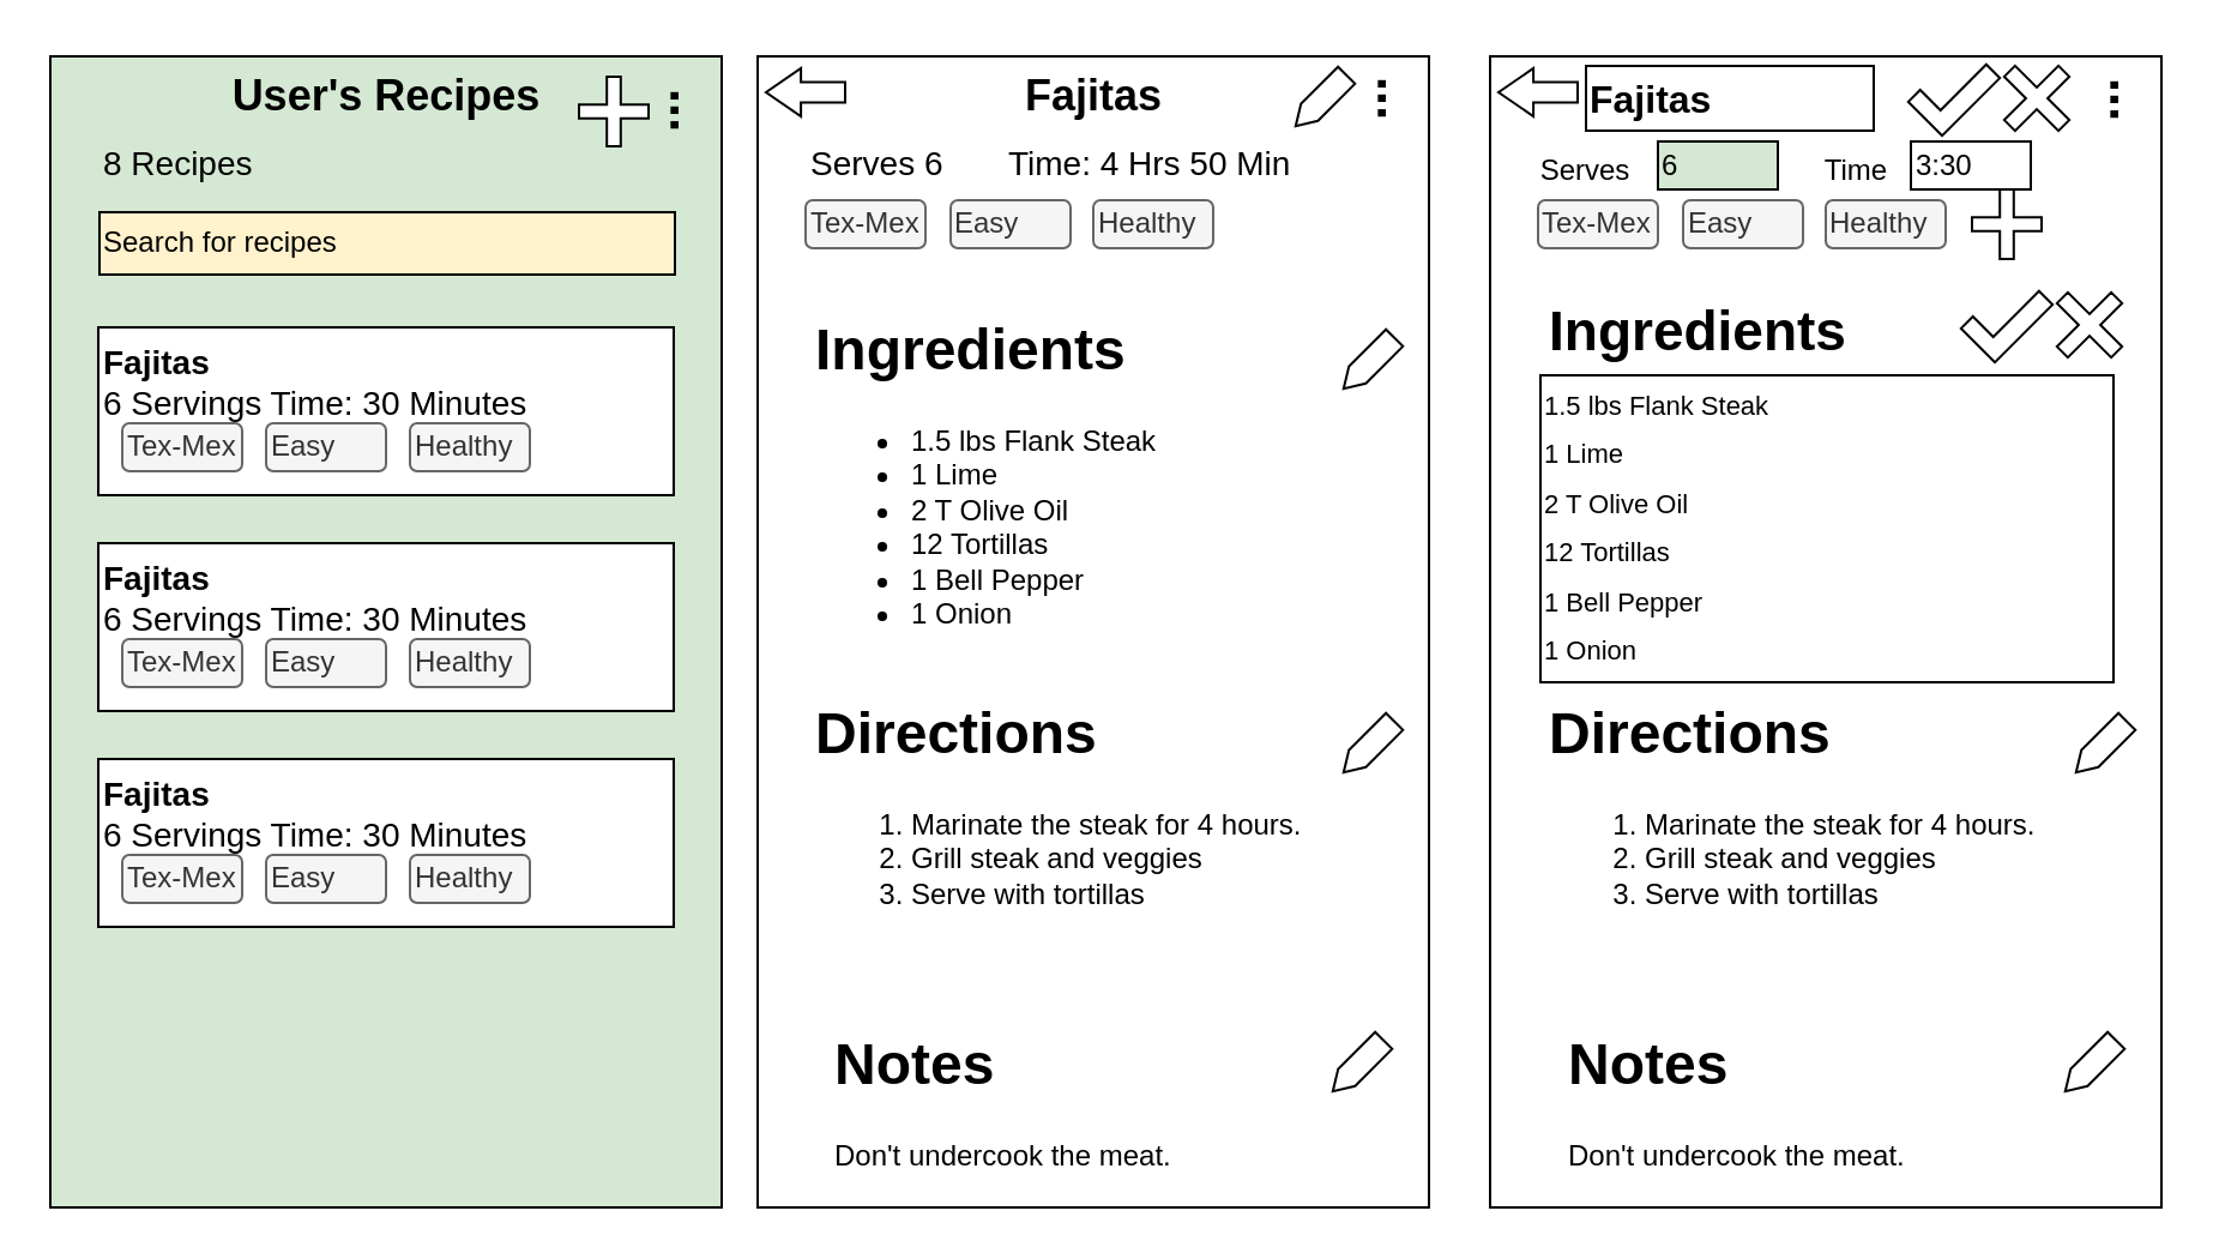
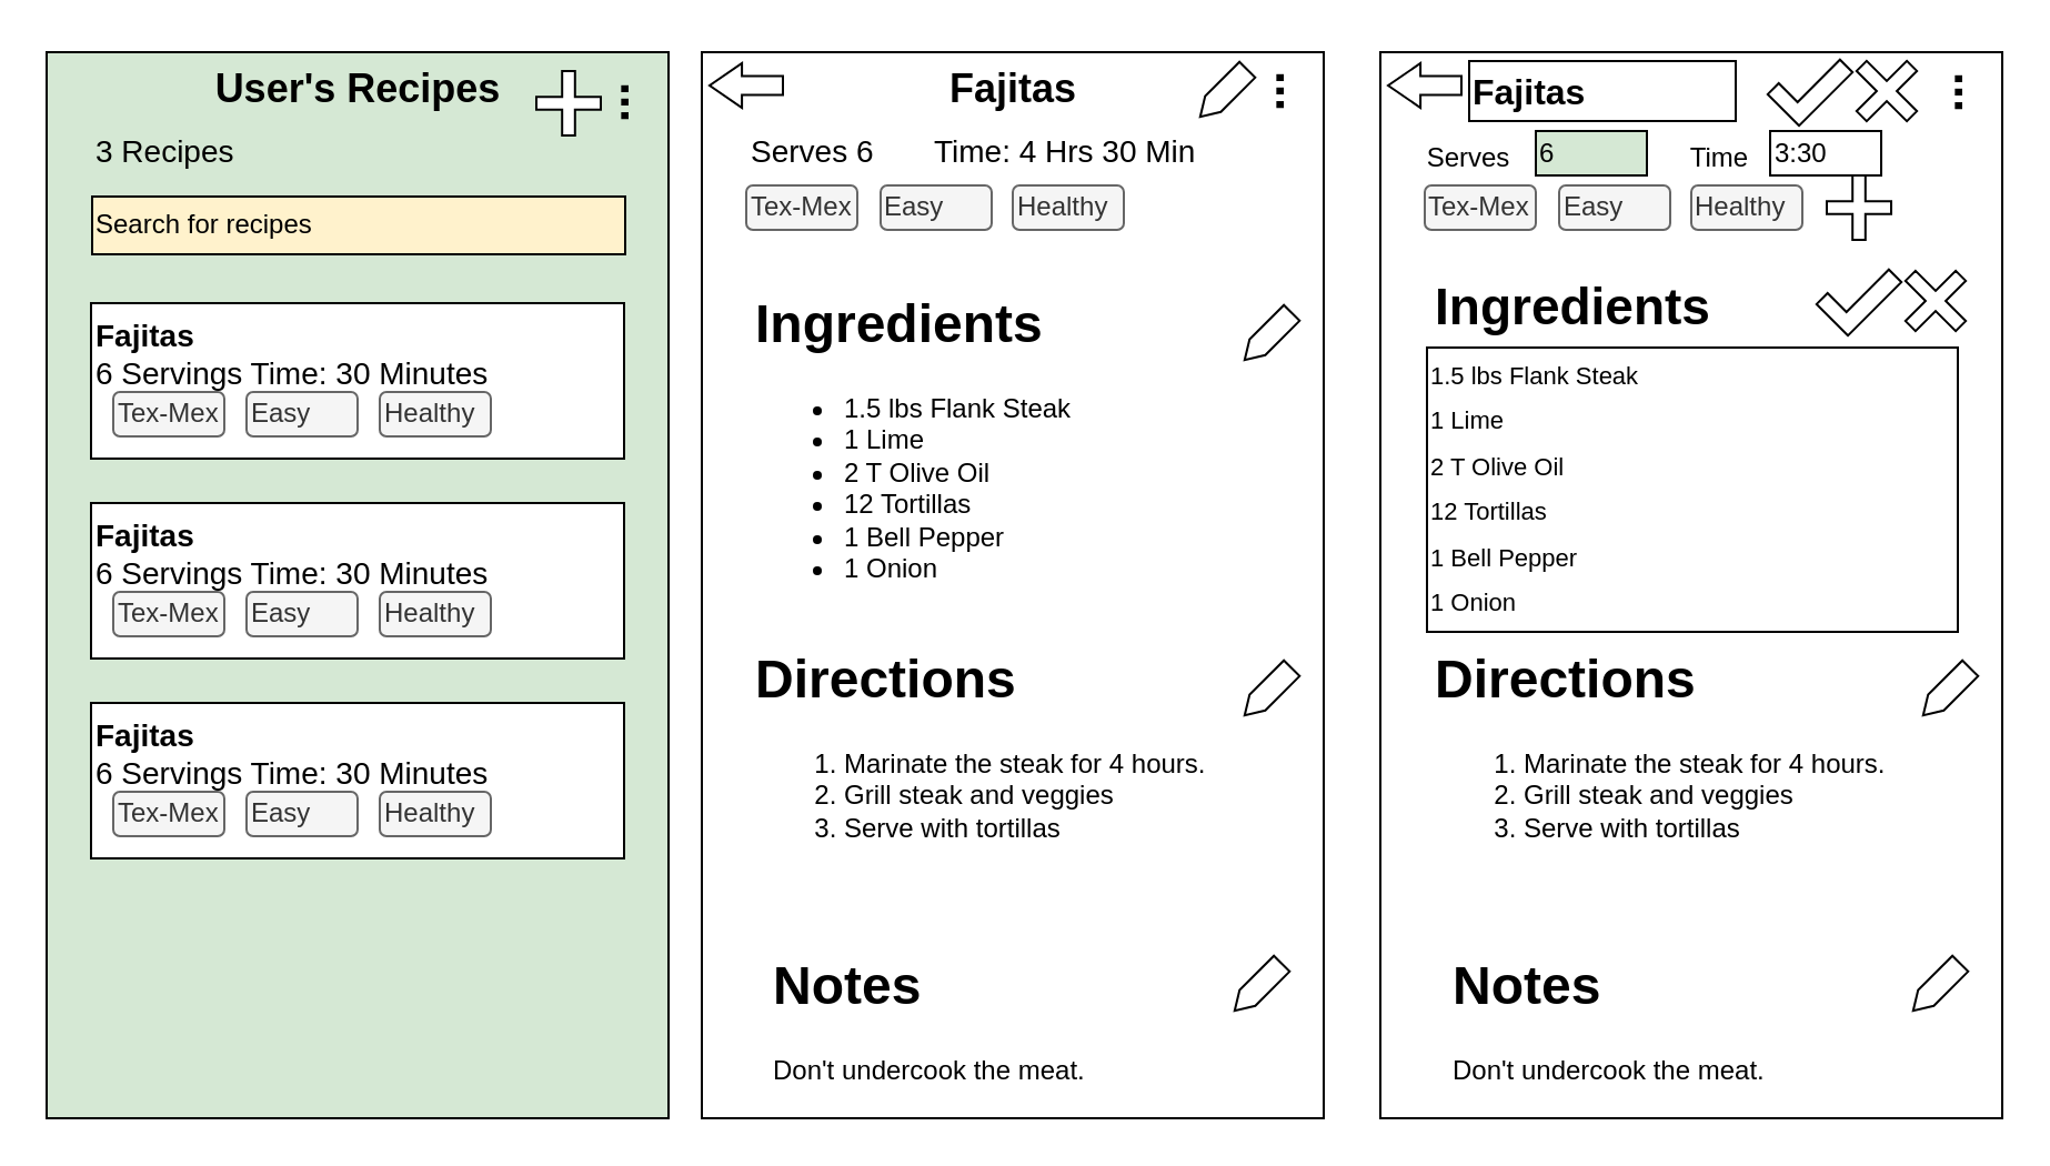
  <mxCell id="0" />
  <mxCell id="1" parent="0" />
  <mxCell id="2" value="&lt;div style=&quot;text-align: center&quot;&gt;&lt;span style=&quot;font-size: 18px&quot;&gt;&lt;b&gt;Fajitas&lt;/b&gt;&lt;/span&gt;&lt;/div&gt;" style="rounded=0;whiteSpace=wrap;html=1;fontSize=14;align=center;horizontal=1;verticalAlign=top;" vertex="1" parent="1"><mxGeometry x="315.5" y="23" width="280" height="480" as="geometry" /></mxCell>
- <mxCell id="3" value="Serves 6&amp;nbsp; &amp;nbsp; &amp;nbsp; &amp;nbsp;Time: 4 Hrs 50 Min" style="text;html=1;strokeColor=none;fillColor=none;align=left;verticalAlign=middle;whiteSpace=wrap;rounded=0;fontSize=14;" vertex="1" parent="1"><mxGeometry x="335.5" y="58" width="240" height="20" as="geometry" /></mxCell>
+ <mxCell id="3" value="Serves 6&amp;nbsp; &amp;nbsp; &amp;nbsp; &amp;nbsp;Time: 4 Hrs 30 Min" style="text;html=1;strokeColor=none;fillColor=none;align=left;verticalAlign=middle;whiteSpace=wrap;rounded=0;fontSize=14;" vertex="1" parent="1"><mxGeometry x="335.5" y="58" width="240" height="20" as="geometry" /></mxCell>
  <mxCell id="4" value="Tex-Mex" style="rounded=1;whiteSpace=wrap;html=1;fontSize=12;align=left;fillColor=#f5f5f5;strokeColor=#666666;fontColor=#333333;" vertex="1" parent="1"><mxGeometry x="335.5" y="83" width="50" height="20" as="geometry" /></mxCell>
  <mxCell id="5" value="Easy" style="rounded=1;whiteSpace=wrap;html=1;fontSize=12;align=left;fillColor=#f5f5f5;strokeColor=#666666;fontColor=#333333;" vertex="1" parent="1"><mxGeometry x="396" y="83" width="50" height="20" as="geometry" /></mxCell>
  <mxCell id="6" value="Healthy" style="rounded=1;whiteSpace=wrap;html=1;fontSize=12;align=left;fillColor=#f5f5f5;strokeColor=#666666;fontColor=#333333;" vertex="1" parent="1"><mxGeometry x="455.5" y="83" width="50" height="20" as="geometry" /></mxCell>
  <mxCell id="7" value="&lt;div style=&quot;text-align: center&quot;&gt;&lt;span style=&quot;font-size: 18px&quot;&gt;&lt;b&gt;User's Recipes&lt;/b&gt;&lt;/span&gt;&lt;/div&gt;" style="rounded=0;whiteSpace=wrap;html=1;fontSize=14;align=center;horizontal=1;verticalAlign=top;fillColor=#d5e8d4;" vertex="1" parent="1"><mxGeometry x="20.5" y="23" width="280" height="480" as="geometry" /></mxCell>
- <mxCell id="8" value="8 Recipes" style="text;html=1;strokeColor=none;fillColor=none;align=left;verticalAlign=middle;whiteSpace=wrap;rounded=0;fontSize=14;" vertex="1" parent="1"><mxGeometry x="40.5" y="58" width="240" height="20" as="geometry" /></mxCell>
+ <mxCell id="8" value="3 Recipes" style="text;html=1;strokeColor=none;fillColor=none;align=left;verticalAlign=middle;whiteSpace=wrap;rounded=0;fontSize=14;" vertex="1" parent="1"><mxGeometry x="40.5" y="58" width="240" height="20" as="geometry" /></mxCell>
  <mxCell id="9" value="&lt;b&gt;Fajitas&lt;/b&gt;&lt;br&gt;6 Servings Time: 30 Minutes&lt;br&gt;" style="rounded=0;whiteSpace=wrap;html=1;fontSize=14;align=left;verticalAlign=top;" vertex="1" parent="1"><mxGeometry x="40.5" y="136" width="240" height="70" as="geometry" /></mxCell>
  <mxCell id="10" value="Tex-Mex" style="rounded=1;whiteSpace=wrap;html=1;fontSize=12;align=left;fillColor=#f5f5f5;strokeColor=#666666;fontColor=#333333;" vertex="1" parent="1"><mxGeometry x="50.5" y="176" width="50" height="20" as="geometry" /></mxCell>
  <mxCell id="11" value="Easy" style="rounded=1;whiteSpace=wrap;html=1;fontSize=12;align=left;fillColor=#f5f5f5;strokeColor=#666666;fontColor=#333333;" vertex="1" parent="1"><mxGeometry x="110.5" y="176" width="50" height="20" as="geometry" /></mxCell>
  <mxCell id="12" value="Healthy" style="rounded=1;whiteSpace=wrap;html=1;fontSize=12;align=left;fillColor=#f5f5f5;strokeColor=#666666;fontColor=#333333;" vertex="1" parent="1"><mxGeometry x="170.5" y="176" width="50" height="20" as="geometry" /></mxCell>
  <mxCell id="13" value="&lt;b&gt;&lt;font style=&quot;font-size: 22px&quot;&gt;...&lt;/font&gt;&lt;/b&gt;" style="text;html=1;strokeColor=none;fillColor=none;align=center;verticalAlign=middle;whiteSpace=wrap;rounded=0;fontSize=12;horizontal=0;" vertex="1" parent="1"><mxGeometry x="251" y="28" width="50" height="36" as="geometry" /></mxCell>
  <mxCell id="14" value="&lt;b&gt;Fajitas&lt;/b&gt;&lt;br&gt;6 Servings Time: 30 Minutes&lt;br&gt;" style="rounded=0;whiteSpace=wrap;html=1;fontSize=14;align=left;verticalAlign=top;" vertex="1" parent="1"><mxGeometry x="40.5" y="226" width="240" height="70" as="geometry" /></mxCell>
  <mxCell id="15" value="Tex-Mex" style="rounded=1;whiteSpace=wrap;html=1;fontSize=12;align=left;fillColor=#f5f5f5;strokeColor=#666666;fontColor=#333333;" vertex="1" parent="1"><mxGeometry x="50.5" y="266" width="50" height="20" as="geometry" /></mxCell>
  <mxCell id="16" value="Easy" style="rounded=1;whiteSpace=wrap;html=1;fontSize=12;align=left;fillColor=#f5f5f5;strokeColor=#666666;fontColor=#333333;" vertex="1" parent="1"><mxGeometry x="110.5" y="266" width="50" height="20" as="geometry" /></mxCell>
  <mxCell id="17" value="Healthy" style="rounded=1;whiteSpace=wrap;html=1;fontSize=12;align=left;fillColor=#f5f5f5;strokeColor=#666666;fontColor=#333333;" vertex="1" parent="1"><mxGeometry x="170.5" y="266" width="50" height="20" as="geometry" /></mxCell>
  <mxCell id="18" value="&lt;b&gt;Fajitas&lt;/b&gt;&lt;br&gt;6 Servings Time: 30 Minutes&lt;br&gt;" style="rounded=0;whiteSpace=wrap;html=1;fontSize=14;align=left;verticalAlign=top;" vertex="1" parent="1"><mxGeometry x="40.5" y="316" width="240" height="70" as="geometry" /></mxCell>
  <mxCell id="19" value="Tex-Mex" style="rounded=1;whiteSpace=wrap;html=1;fontSize=12;align=left;fillColor=#f5f5f5;strokeColor=#666666;fontColor=#333333;" vertex="1" parent="1"><mxGeometry x="50.5" y="356" width="50" height="20" as="geometry" /></mxCell>
  <mxCell id="20" value="Easy" style="rounded=1;whiteSpace=wrap;html=1;fontSize=12;align=left;fillColor=#f5f5f5;strokeColor=#666666;fontColor=#333333;" vertex="1" parent="1"><mxGeometry x="110.5" y="356" width="50" height="20" as="geometry" /></mxCell>
  <mxCell id="21" value="Healthy" style="rounded=1;whiteSpace=wrap;html=1;fontSize=12;align=left;fillColor=#f5f5f5;strokeColor=#666666;fontColor=#333333;" vertex="1" parent="1"><mxGeometry x="170.5" y="356" width="50" height="20" as="geometry" /></mxCell>
  <mxCell id="22" value="&lt;b&gt;&lt;font style=&quot;font-size: 22px&quot;&gt;...&lt;/font&gt;&lt;/b&gt;" style="text;html=1;strokeColor=none;fillColor=none;align=center;verticalAlign=middle;whiteSpace=wrap;rounded=0;fontSize=12;horizontal=0;" vertex="1" parent="1"><mxGeometry x="545.5" y="23.5" width="50" height="36" as="geometry" /></mxCell>
  <mxCell id="23" value="" style="shape=singleArrow;direction=west;whiteSpace=wrap;html=1;fontSize=12;align=center;arrowWidth=0.424;arrowSize=0.441;" vertex="1" parent="1"><mxGeometry x="319" y="28" width="33" height="20" as="geometry" /></mxCell>
  <mxCell id="24" value="&lt;div style=&quot;text-align: left&quot;&gt;&lt;span&gt;Search for recipes&lt;/span&gt;&lt;/div&gt;" style="rounded=0;whiteSpace=wrap;html=1;fontSize=12;align=left;fillColor=#fff2cc;" vertex="1" parent="1"><mxGeometry x="41" y="88" width="240" height="26" as="geometry" /></mxCell>
  <mxCell id="25" value="" style="shape=cross;whiteSpace=wrap;html=1;fontSize=12;align=left;" vertex="1" parent="1"><mxGeometry x="241" y="31.5" width="29" height="29" as="geometry" /></mxCell>
  <mxCell id="26" value="" style="shape=offPageConnector;whiteSpace=wrap;html=1;fontSize=12;align=left;size=0.272;rotation=45;" vertex="1" parent="1"><mxGeometry x="545.5" y="26.5" width="10" height="30" as="geometry" /></mxCell>
  <mxCell id="27" value="&lt;h1&gt;Ingredients&lt;/h1&gt;&lt;div&gt;&lt;ul&gt;&lt;li&gt;1.5 lbs Flank Steak&lt;/li&gt;&lt;li&gt;1 Lime&lt;/li&gt;&lt;li&gt;2 T Olive Oil&lt;/li&gt;&lt;li&gt;12 Tortillas&lt;/li&gt;&lt;li&gt;1 Bell Pepper&lt;/li&gt;&lt;li&gt;1 Onion&lt;/li&gt;&lt;/ul&gt;&lt;/div&gt;" style="text;html=1;strokeColor=none;fillColor=none;spacing=5;spacingTop=-20;whiteSpace=wrap;overflow=hidden;rounded=0;fontSize=12;align=left;" vertex="1" parent="1"><mxGeometry x="335" y="126" width="226" height="148" as="geometry" /></mxCell>
  <mxCell id="28" value="&lt;h1&gt;Directions&lt;/h1&gt;&lt;p&gt;&lt;ol&gt;&lt;li&gt;Marinate the steak for 4 hours.&lt;/li&gt;&lt;li&gt;Grill steak and veggies&lt;/li&gt;&lt;li&gt;Serve with tortillas&lt;/li&gt;&lt;/ol&gt;&lt;/p&gt;" style="text;html=1;strokeColor=none;fillColor=none;spacing=5;spacingTop=-20;whiteSpace=wrap;overflow=hidden;rounded=0;fontSize=12;align=left;" vertex="1" parent="1"><mxGeometry x="335" y="286" width="226" height="120" as="geometry" /></mxCell>
  <mxCell id="29" value="" style="shape=offPageConnector;whiteSpace=wrap;html=1;fontSize=12;align=left;size=0.272;rotation=45;" vertex="1" parent="1"><mxGeometry x="565.5" y="136" width="10" height="30" as="geometry" /></mxCell>
  <mxCell id="30" value="" style="shape=offPageConnector;whiteSpace=wrap;html=1;fontSize=12;align=left;size=0.272;rotation=45;" vertex="1" parent="1"><mxGeometry x="565.5" y="296" width="10" height="30" as="geometry" /></mxCell>
  <mxCell id="31" value="&lt;h1&gt;Notes&lt;/h1&gt;&lt;div&gt;Don't undercook the meat.&lt;/div&gt;&lt;p&gt;&lt;/p&gt;" style="text;html=1;strokeColor=none;fillColor=none;spacing=5;spacingTop=-20;whiteSpace=wrap;overflow=hidden;rounded=0;fontSize=12;align=left;" vertex="1" parent="1"><mxGeometry x="343" y="424" width="226" height="70" as="geometry" /></mxCell>
  <mxCell id="32" value="" style="shape=offPageConnector;whiteSpace=wrap;html=1;fontSize=12;align=left;size=0.272;rotation=45;" vertex="1" parent="1"><mxGeometry x="561" y="429" width="10" height="30" as="geometry" /></mxCell>
  <mxCell id="33" value="&lt;div style=&quot;text-align: center&quot;&gt;&lt;br&gt;&lt;/div&gt;" style="rounded=0;whiteSpace=wrap;html=1;fontSize=14;align=center;horizontal=1;verticalAlign=top;" vertex="1" parent="1"><mxGeometry x="621" y="23" width="280" height="480" as="geometry" /></mxCell>
  <mxCell id="34" value="Tex-Mex" style="rounded=1;whiteSpace=wrap;html=1;fontSize=12;align=left;fillColor=#f5f5f5;strokeColor=#666666;fontColor=#333333;" vertex="1" parent="1"><mxGeometry x="641" y="83" width="50" height="20" as="geometry" /></mxCell>
  <mxCell id="35" value="Easy" style="rounded=1;whiteSpace=wrap;html=1;fontSize=12;align=left;fillColor=#f5f5f5;strokeColor=#666666;fontColor=#333333;" vertex="1" parent="1"><mxGeometry x="701.5" y="83" width="50" height="20" as="geometry" /></mxCell>
  <mxCell id="36" value="Healthy" style="rounded=1;whiteSpace=wrap;html=1;fontSize=12;align=left;fillColor=#f5f5f5;strokeColor=#666666;fontColor=#333333;" vertex="1" parent="1"><mxGeometry x="761" y="83" width="50" height="20" as="geometry" /></mxCell>
  <mxCell id="37" value="&lt;b&gt;&lt;font style=&quot;font-size: 22px&quot;&gt;...&lt;/font&gt;&lt;/b&gt;" style="text;html=1;strokeColor=none;fillColor=none;align=center;verticalAlign=middle;whiteSpace=wrap;rounded=0;fontSize=12;horizontal=0;" vertex="1" parent="1"><mxGeometry x="851" y="23.5" width="50" height="36" as="geometry" /></mxCell>
  <mxCell id="38" value="" style="shape=singleArrow;direction=west;whiteSpace=wrap;html=1;fontSize=12;align=center;arrowWidth=0.424;arrowSize=0.441;" vertex="1" parent="1"><mxGeometry x="624.5" y="28" width="33" height="20" as="geometry" /></mxCell>
  <mxCell id="39" value="&lt;h1 style=&quot;font-size: 13px&quot;&gt;&lt;span style=&quot;font-size: 23px&quot;&gt;Ingredients&lt;/span&gt;&lt;/h1&gt;&lt;h1 style=&quot;font-size: 13px&quot;&gt;&lt;br&gt;&lt;/h1&gt;" style="text;html=1;strokeColor=none;fillColor=none;spacing=5;spacingTop=-20;whiteSpace=wrap;overflow=hidden;rounded=0;fontSize=12;align=left;" vertex="1" parent="1"><mxGeometry x="641" y="126" width="226" height="28" as="geometry" /></mxCell>
  <mxCell id="40" value="&lt;h1&gt;Directions&lt;/h1&gt;&lt;p&gt;&lt;ol&gt;&lt;li&gt;Marinate the steak for 4 hours.&lt;/li&gt;&lt;li&gt;Grill steak and veggies&lt;/li&gt;&lt;li&gt;Serve with tortillas&lt;/li&gt;&lt;/ol&gt;&lt;/p&gt;" style="text;html=1;strokeColor=none;fillColor=none;spacing=5;spacingTop=-20;whiteSpace=wrap;overflow=hidden;rounded=0;fontSize=12;align=left;" vertex="1" parent="1"><mxGeometry x="640.5" y="286" width="226" height="120" as="geometry" /></mxCell>
  <mxCell id="41" value="" style="shape=cross;whiteSpace=wrap;html=1;fontSize=12;align=left;" vertex="1" parent="1"><mxGeometry x="822" y="78.5" width="29" height="29" as="geometry" /></mxCell>
  <mxCell id="42" value="" style="shape=offPageConnector;whiteSpace=wrap;html=1;fontSize=12;align=left;size=0.272;rotation=45;" vertex="1" parent="1"><mxGeometry x="871" y="296" width="10" height="30" as="geometry" /></mxCell>
  <mxCell id="43" value="&lt;h1&gt;Notes&lt;/h1&gt;&lt;div&gt;Don't undercook the meat.&lt;/div&gt;&lt;p&gt;&lt;/p&gt;" style="text;html=1;strokeColor=none;fillColor=none;spacing=5;spacingTop=-20;whiteSpace=wrap;overflow=hidden;rounded=0;fontSize=12;align=left;" vertex="1" parent="1"><mxGeometry x="648.5" y="424" width="226" height="70" as="geometry" /></mxCell>
  <mxCell id="44" value="" style="shape=offPageConnector;whiteSpace=wrap;html=1;fontSize=12;align=left;size=0.272;rotation=45;" vertex="1" parent="1"><mxGeometry x="866.5" y="429" width="10" height="30" as="geometry" /></mxCell>
  <mxCell id="45" value="&lt;p style=&quot;line-height: 100%&quot;&gt;&lt;/p&gt;&lt;h1 style=&quot;font-size: 11px&quot;&gt;&lt;font style=&quot;font-size: 11px ; font-weight: normal&quot;&gt;1.5 lbs Flank Steak&lt;/font&gt;&lt;/h1&gt;&lt;h1 style=&quot;font-size: 11px&quot;&gt;&lt;font style=&quot;font-size: 11px ; font-weight: normal&quot;&gt;1 Lime&lt;/font&gt;&lt;/h1&gt;&lt;h1 style=&quot;font-size: 11px&quot;&gt;&lt;font style=&quot;font-size: 11px ; font-weight: normal&quot;&gt;2 T Olive Oil&lt;/font&gt;&lt;/h1&gt;&lt;h1 style=&quot;font-size: 11px&quot;&gt;&lt;font style=&quot;font-size: 11px ; font-weight: normal&quot;&gt;12 Tortillas&lt;/font&gt;&lt;/h1&gt;&lt;h1 style=&quot;font-size: 11px&quot;&gt;&lt;font style=&quot;font-size: 11px ; font-weight: normal&quot;&gt;1 Bell Pepper&lt;/font&gt;&lt;/h1&gt;&lt;h1 style=&quot;font-size: 11px&quot;&gt;&lt;font style=&quot;font-size: 11px ; font-weight: normal&quot;&gt;1 Onion&lt;/font&gt;&lt;/h1&gt;&lt;p&gt;&lt;/p&gt;" style="rounded=0;whiteSpace=wrap;html=1;fontSize=11;align=left;fontStyle=0;verticalAlign=middle;" vertex="1" parent="1"><mxGeometry x="642" y="156" width="239" height="128" as="geometry" /></mxCell>
  <mxCell id="46" value="" style="shape=corner;whiteSpace=wrap;html=1;fontSize=11;align=left;dx=8;dy=7;rotation=-135;" vertex="1" parent="1"><mxGeometry x="826.5" y="114.5" width="20" height="34" as="geometry" /></mxCell>
  <mxCell id="47" value="" style="shape=cross;whiteSpace=wrap;html=1;fontSize=11;align=left;rotation=45;" vertex="1" parent="1"><mxGeometry x="855" y="119" width="32" height="32" as="geometry" /></mxCell>
  <mxCell id="48" value="" style="shape=corner;whiteSpace=wrap;html=1;fontSize=11;align=left;dx=8;dy=7;rotation=-135;" vertex="1" parent="1"><mxGeometry x="804.5" y="20" width="20" height="34" as="geometry" /></mxCell>
  <mxCell id="49" value="" style="shape=cross;whiteSpace=wrap;html=1;fontSize=11;align=left;rotation=45;" vertex="1" parent="1"><mxGeometry x="833" y="24.5" width="32" height="32" as="geometry" /></mxCell>
  <mxCell id="50" value="&lt;b&gt;&lt;font style=&quot;font-size: 16px&quot;&gt;Fajitas&lt;/font&gt;&lt;/b&gt;" style="rounded=0;whiteSpace=wrap;html=1;fontSize=11;align=left;" vertex="1" parent="1"><mxGeometry x="661" y="27" width="120" height="27" as="geometry" /></mxCell>
  <mxCell id="51" value="Serves" style="text;html=1;strokeColor=none;fillColor=none;align=center;verticalAlign=middle;whiteSpace=wrap;rounded=0;fontSize=12;" vertex="1" parent="1"><mxGeometry x="641" y="61" width="40" height="20" as="geometry" /></mxCell>
  <mxCell id="52" value="Time" style="text;html=1;strokeColor=none;fillColor=none;align=center;verticalAlign=middle;whiteSpace=wrap;rounded=0;fontSize=12;" vertex="1" parent="1"><mxGeometry x="753.5" y="60.5" width="40" height="20" as="geometry" /></mxCell>
  <mxCell id="53" value="6" style="rounded=0;whiteSpace=wrap;html=1;fontSize=12;align=left;fillColor=#d5e8d4;" vertex="1" parent="1"><mxGeometry x="691" y="58.5" width="50" height="20" as="geometry" /></mxCell>
  <mxCell id="54" value="3:30" style="rounded=0;whiteSpace=wrap;html=1;fontSize=12;align=left;" vertex="1" parent="1"><mxGeometry x="796.5" y="58.5" width="50" height="20" as="geometry" /></mxCell>
